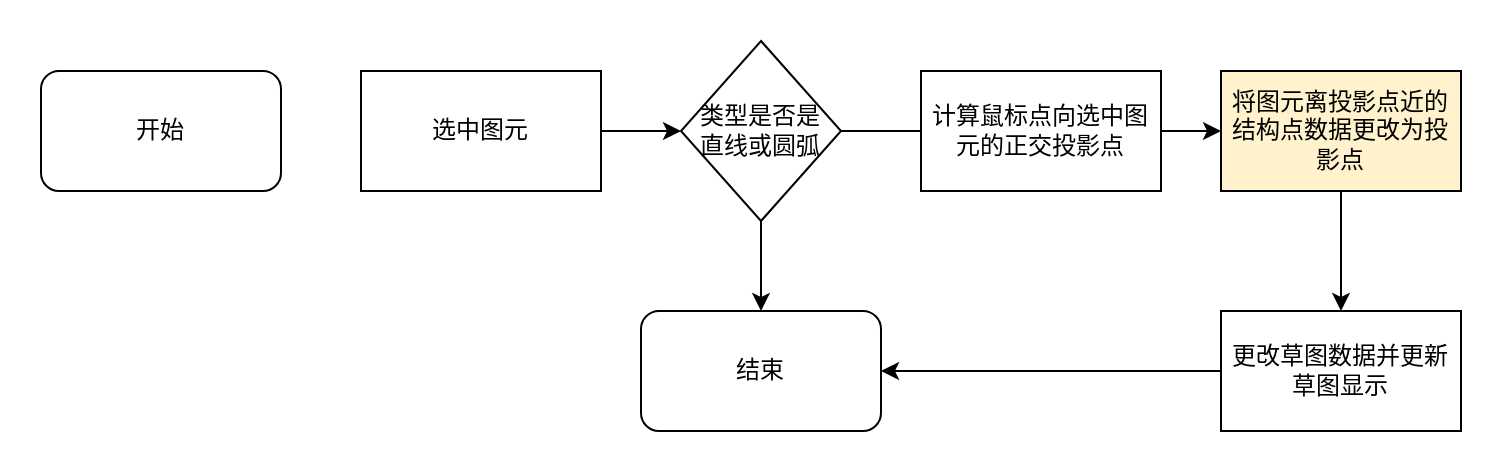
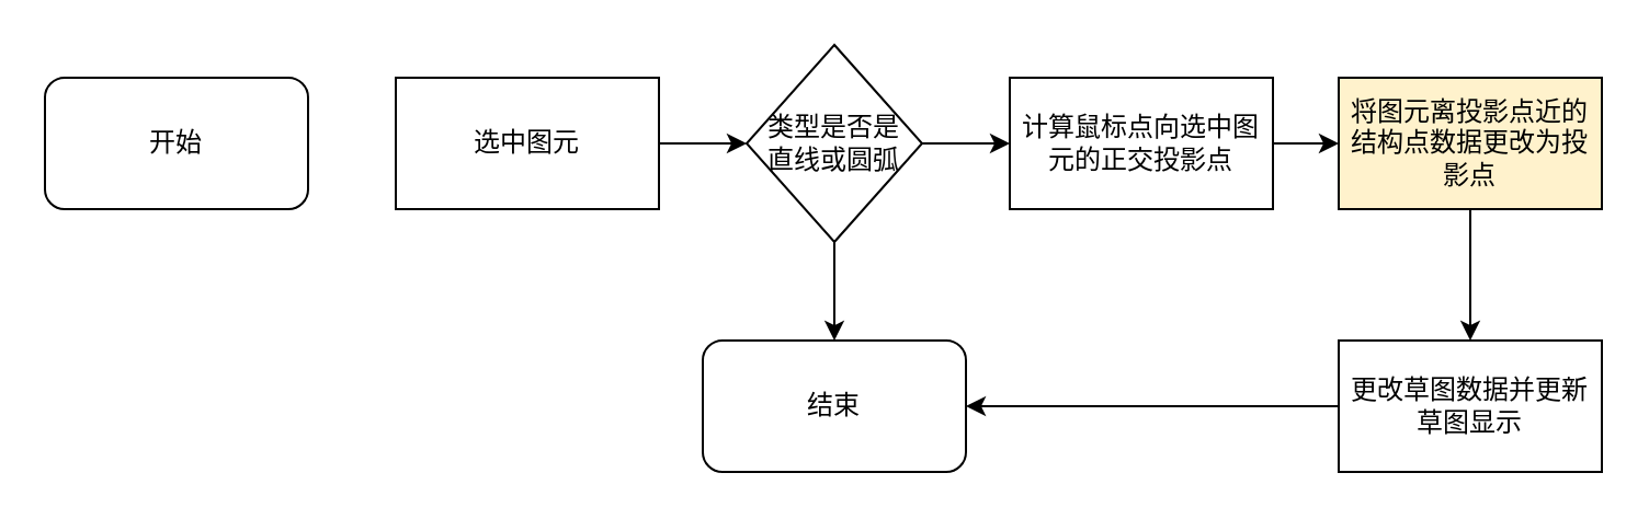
  <mxCell id="0" />
  <mxCell id="1" parent="0" />
  <mxCell id="2" value="开始" style="rounded=1;whiteSpace=wrap;html=1;" vertex="1" parent="1"><mxGeometry y="35" width="120" height="60" as="geometry" x="20" /></mxCell>
  <mxCell id="3" style="edgeStyle=orthogonalEdgeStyle;rounded=0;orthogonalLoop=1;jettySize=auto;html=1;entryX=0;entryY=0.5;entryDx=0;entryDy=0;" edge="1" parent="1" source="4" target="7"><mxGeometry relative="1" as="geometry" /></mxCell>
  <mxCell id="4" value="选中图元" style="rounded=0;whiteSpace=wrap;html=1;" vertex="1" parent="1"><mxGeometry x="180" y="35" width="120" height="60" as="geometry" /></mxCell>
- <mxCell id="5" style="edgeStyle=orthogonalEdgeStyle;rounded=0;orthogonalLoop=1;jettySize=auto;html=1;exitX=1;exitY=0.5;exitDx=0;exitDy=0;entryX=0;entryY=0.5;entryDx=0;entryDy=0;endArrow=none;" edge="1" parent="1" source="7" target="9"><mxGeometry relative="1" as="geometry" /></mxCell>
+ <mxCell id="5" style="edgeStyle=orthogonalEdgeStyle;rounded=0;orthogonalLoop=1;jettySize=auto;html=1;exitX=1;exitY=0.5;exitDx=0;exitDy=0;entryX=0;entryY=0.5;entryDx=0;entryDy=0;" edge="1" parent="1" source="7" target="9"><mxGeometry relative="1" as="geometry" /></mxCell>
  <mxCell id="6" style="edgeStyle=orthogonalEdgeStyle;rounded=0;orthogonalLoop=1;jettySize=auto;html=1;exitX=0.5;exitY=1;exitDx=0;exitDy=0;" edge="1" parent="1" source="7" target="14"><mxGeometry relative="1" as="geometry" /></mxCell>
  <mxCell id="7" value="类型是否是&lt;br&gt;直线或圆弧" style="rhombus;whiteSpace=wrap;html=1;" vertex="1" parent="1"><mxGeometry x="340" y="20" width="80" height="90" as="geometry" /></mxCell>
  <mxCell id="8" style="edgeStyle=orthogonalEdgeStyle;rounded=0;orthogonalLoop=1;jettySize=auto;html=1;entryX=0;entryY=0.5;entryDx=0;entryDy=0;" edge="1" parent="1" source="9" target="11"><mxGeometry relative="1" as="geometry" /></mxCell>
  <mxCell id="9" value="计算鼠标点向选中图元的正交投影点" style="rounded=0;whiteSpace=wrap;html=1;" vertex="1" parent="1"><mxGeometry x="460" y="35" width="120" height="60" as="geometry" /></mxCell>
  <mxCell id="10" style="edgeStyle=orthogonalEdgeStyle;rounded=0;orthogonalLoop=1;jettySize=auto;html=1;entryX=0.5;entryY=0;entryDx=0;entryDy=0;" edge="1" parent="1" source="11" target="13"><mxGeometry relative="1" as="geometry" /></mxCell>
  <mxCell id="11" value="将图元离投影点近的结构点数据更改为投影点" style="rounded=0;whiteSpace=wrap;html=1;fillColor=#fff2cc;" vertex="1" parent="1"><mxGeometry x="610" y="35" width="120" height="60" as="geometry" /></mxCell>
  <mxCell id="12" style="edgeStyle=orthogonalEdgeStyle;rounded=0;orthogonalLoop=1;jettySize=auto;html=1;entryX=1;entryY=0.5;entryDx=0;entryDy=0;" edge="1" parent="1" source="13" target="14"><mxGeometry relative="1" as="geometry" /></mxCell>
  <mxCell id="13" value="更改草图数据并更新草图显示" style="rounded=0;whiteSpace=wrap;html=1;" vertex="1" parent="1"><mxGeometry x="610" y="155" width="120" height="60" as="geometry" /></mxCell>
  <mxCell id="14" value="结束" style="rounded=1;whiteSpace=wrap;html=1;" vertex="1" parent="1"><mxGeometry x="320" y="155" width="120" height="60" as="geometry" /></mxCell>
